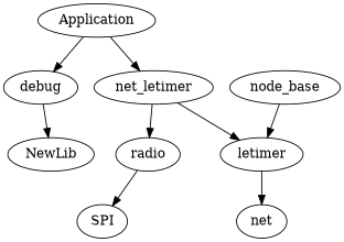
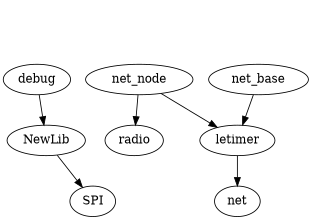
  digraph {
    radio
    SPI
-   net_base [label=node_base]
+   net_base
    letimer
    n5 [label=net]
-   net_node [label=net_letimer]
-   Application
+   net_node
    debug
    NewLib
-   radio -> SPI
+   NewLib -> SPI
    net_base -> letimer
    letimer -> n5
    net_node -> radio
    net_node -> letimer
-   Application -> net_node
-   Application -> debug
    debug -> NewLib
  }
